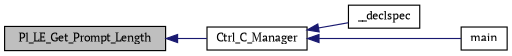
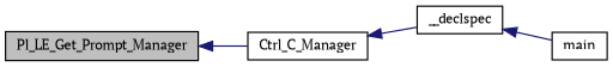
  digraph {
    fontname="PT Serif"
    rankdir=LR
    node [color=black fillcolor=white fontname="PT Serif" fontsize=10 shape=record style=filled]
    edge [color=midnightblue dir=back fontname="PT Serif" fontsize=10 labelfontname=Helvetica labelfontsize=10 style=solid]
-   n1 [fillcolor=grey75 fontcolor=black height=0.2 label=Pl_LE_Get_Prompt_Length width=0.4]
+   n1 [fillcolor=grey75 fontcolor=black height=0.2 label=Pl_LE_Get_Prompt_Manager width=0.4]
    n2 [height=0.2 label=Ctrl_C_Manager width=0.4]
    n3 [height=0.2 label=__declspec width=0.4]
    n4 [height=0.2 label=main width=0.4]
    n1 -> n2
    n2 -> n3
-   n2 -> n4
+   n3 -> n4
  }
